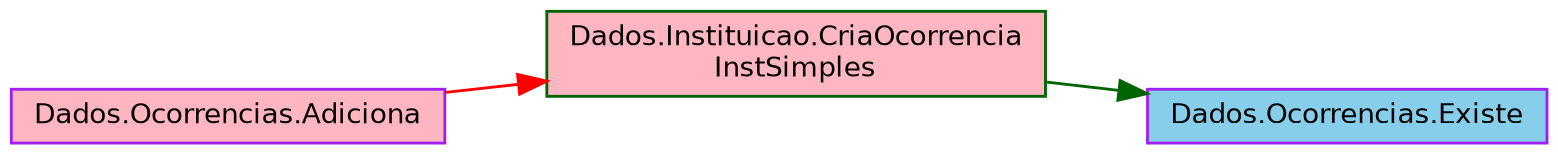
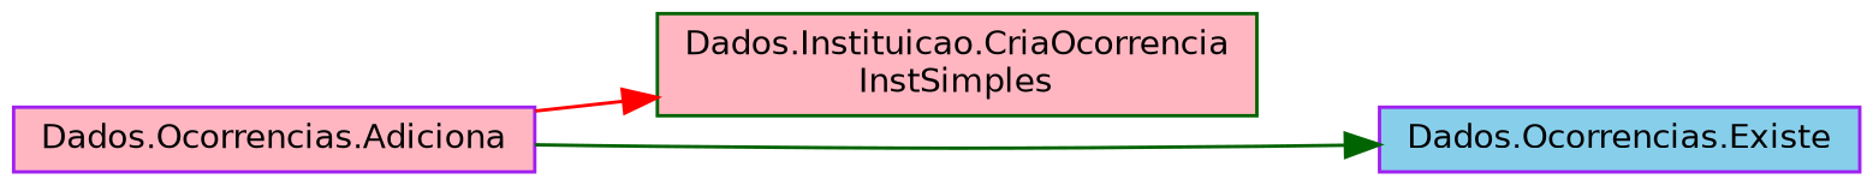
  digraph {
    rankdir=LR
    node [color=purple fillcolor=lightpink fontname=Helvetica fontsize=10 shape=box style=filled]
    edge [fontname=Helvetica fontsize=10 labelfontname=Helvetica labelfontsize=10 style=solid]
    n1 [color=darkgreen fontcolor=black height=0.2 label="Dados.Instituicao.CriaOcorrencia\lInstSimples" width=0.4]
    n2 [height=0.2 label="Dados.Ocorrencias.Adiciona" width=0.4]
    n3 [fillcolor=skyblue height=0.2 label="Dados.Ocorrencias.Existe" width=0.4]
    n2 -> n1 [color=red]
-   n1 -> n3 [color=darkgreen]
+   n2 -> n3 [color=darkgreen]
  }
